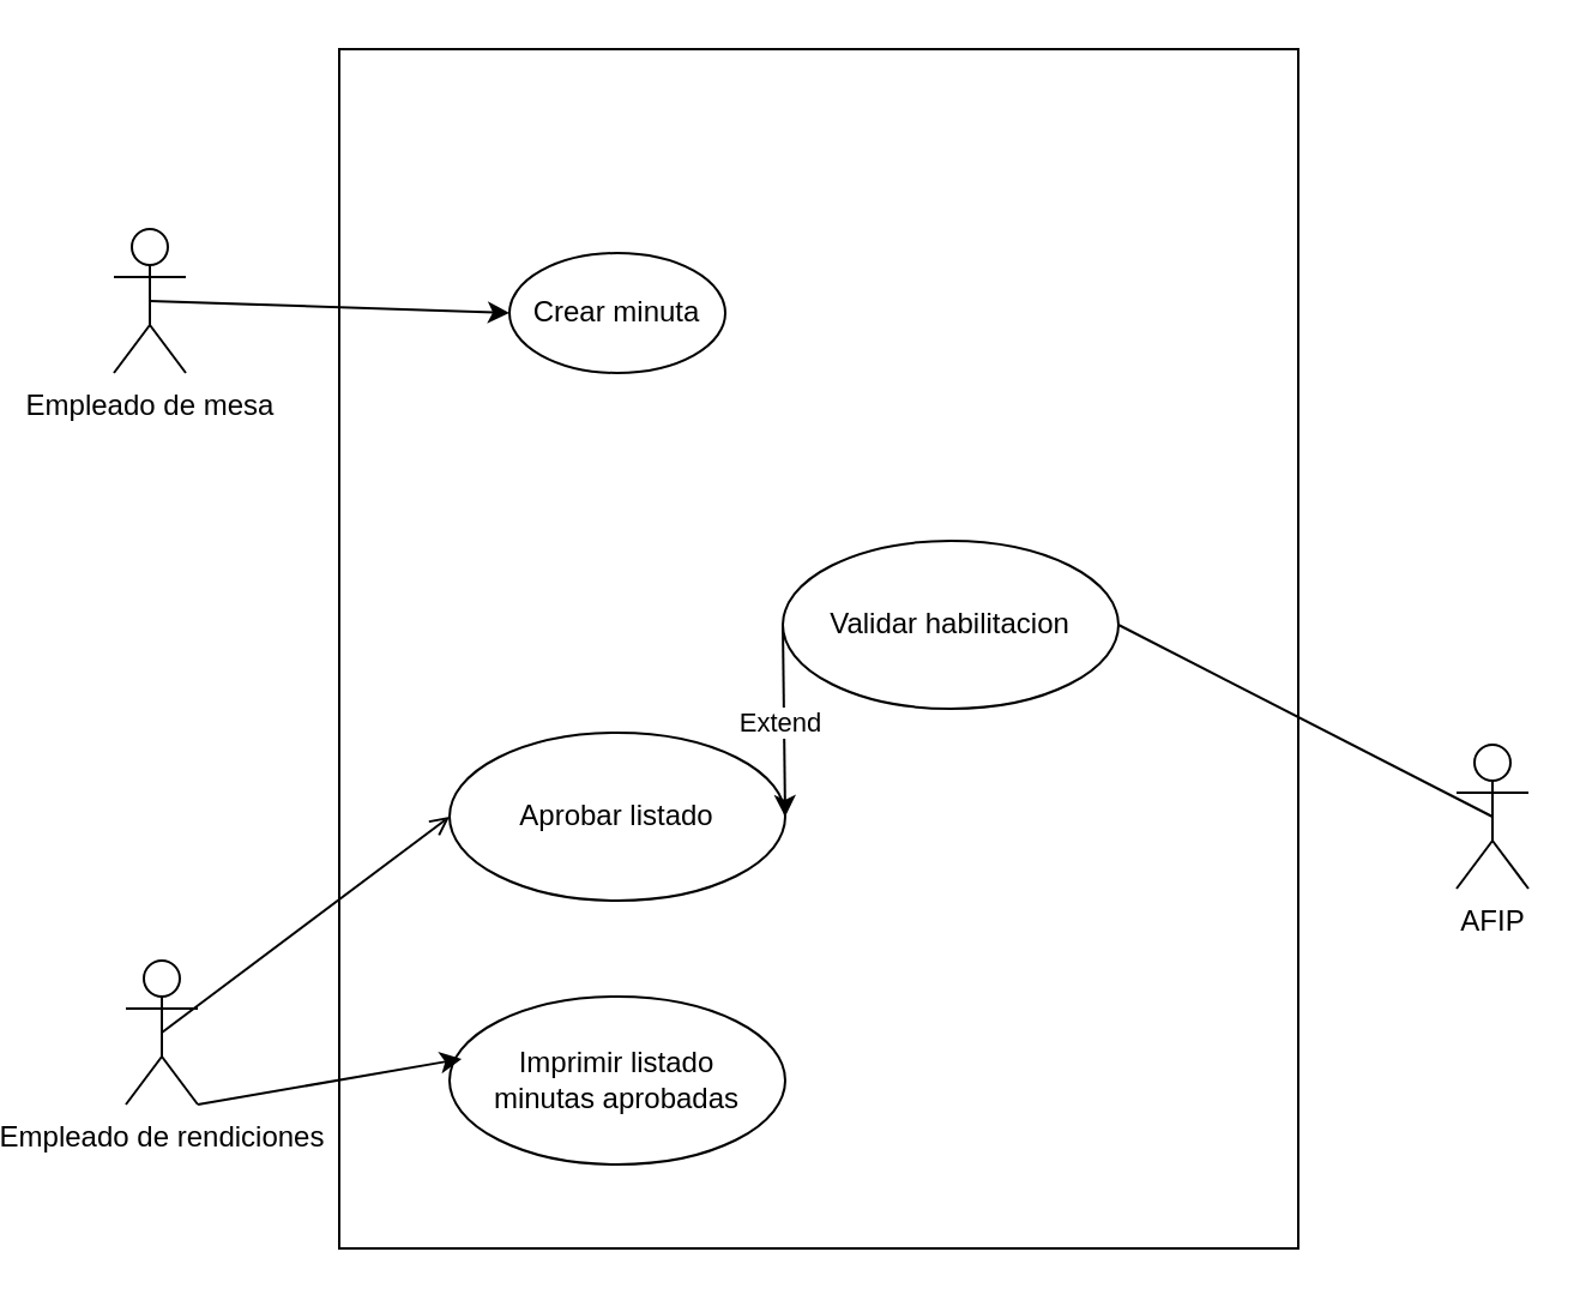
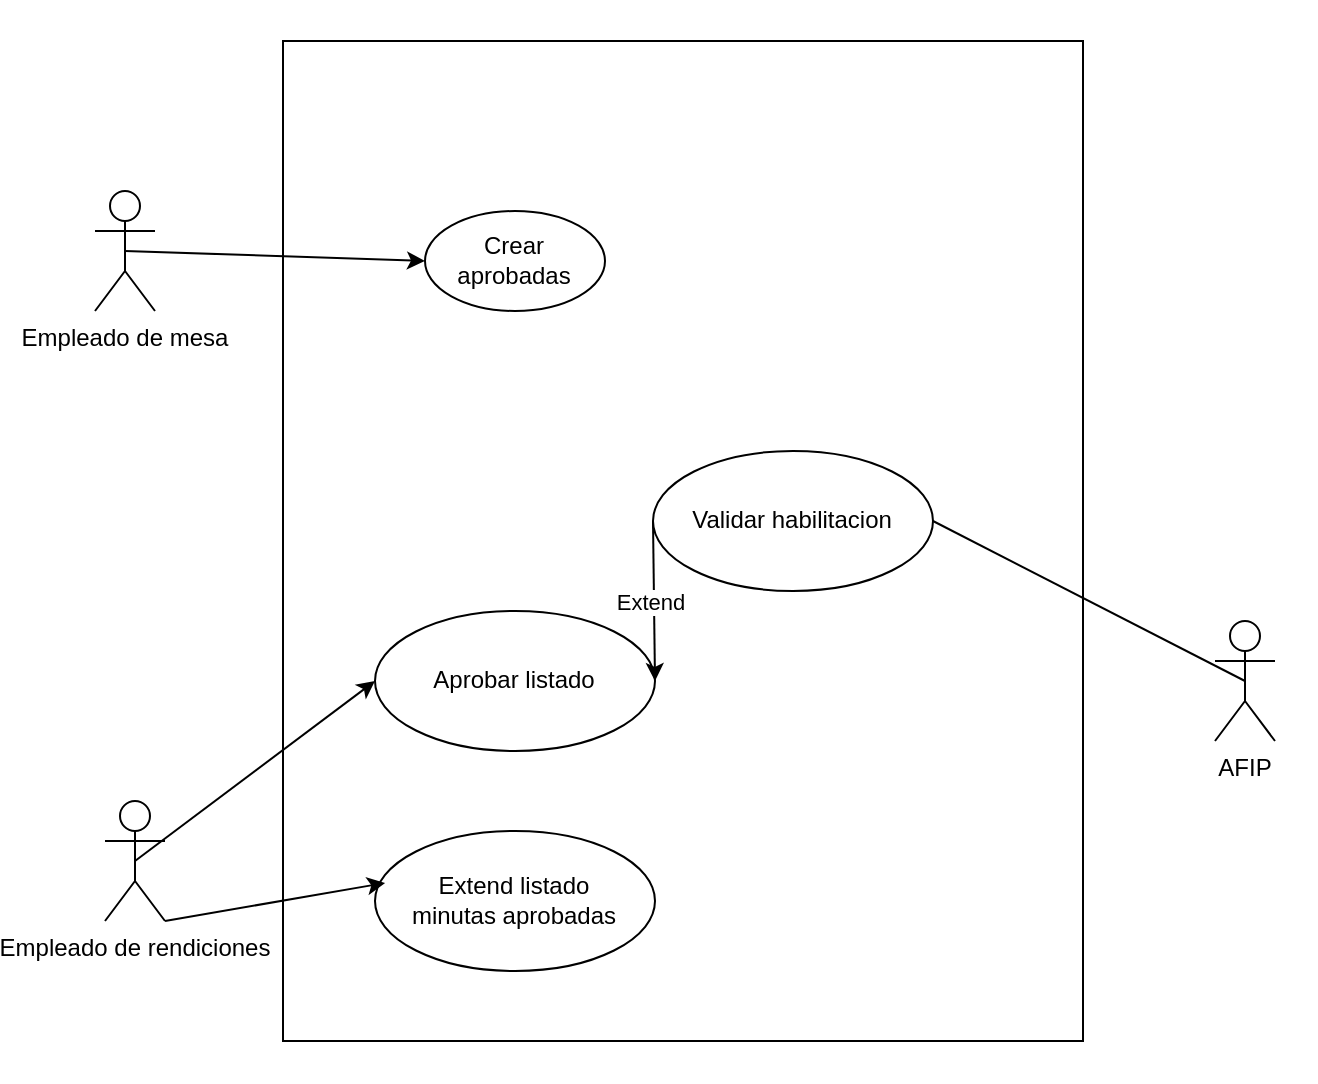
  <mxCell id="0" />
  <mxCell id="1" parent="0" />
  <mxCell id="2" value="" style="rounded=0;whiteSpace=wrap;html=1;movable=0;resizable=0;rotatable=0;deletable=0;editable=0;locked=1;connectable=0;" parent="1" vertex="1"><mxGeometry x="114" y="20" width="400" height="500" as="geometry" /></mxCell>
  <mxCell id="3" style="rounded=0;orthogonalLoop=1;jettySize=auto;html=1;exitX=0.5;exitY=0.5;exitDx=0;exitDy=0;exitPerimeter=0;entryX=0;entryY=0.5;entryDx=0;entryDy=0;" parent="1" source="4" target="12" edge="1"><mxGeometry relative="1" as="geometry"><mxPoint x="180" y="125" as="targetPoint" /></mxGeometry></mxCell>
  <mxCell id="4" value="Empleado de mesa" style="shape=umlActor;verticalLabelPosition=bottom;verticalAlign=top;html=1;" parent="1" vertex="1"><mxGeometry x="20" y="95" width="30" height="60" as="geometry" /></mxCell>
- <mxCell id="5" style="edgeStyle=none;rounded=0;orthogonalLoop=1;jettySize=auto;html=1;exitX=0.5;exitY=0.5;exitDx=0;exitDy=0;exitPerimeter=0;entryX=0;entryY=0.5;entryDx=0;entryDy=0;endArrow=open;" parent="1" source="6" target="8" edge="1"><mxGeometry relative="1" as="geometry" /></mxCell>
+ <mxCell id="5" style="edgeStyle=none;rounded=0;orthogonalLoop=1;jettySize=auto;html=1;exitX=0.5;exitY=0.5;exitDx=0;exitDy=0;exitPerimeter=0;entryX=0;entryY=0.5;entryDx=0;entryDy=0;" parent="1" source="6" target="8" edge="1"><mxGeometry relative="1" as="geometry" /></mxCell>
  <mxCell id="6" value="Empleado de rendiciones" style="shape=umlActor;verticalLabelPosition=bottom;verticalAlign=top;html=1;" parent="1" vertex="1"><mxGeometry x="25" y="400" width="30" height="60" as="geometry" /></mxCell>
  <mxCell id="7" value="AFIP" style="shape=umlActor;verticalLabelPosition=bottom;verticalAlign=top;html=1;" parent="1" vertex="1"><mxGeometry x="580" y="310" width="30" height="60" as="geometry" /></mxCell>
  <mxCell id="8" value="Aprobar listado" style="ellipse;whiteSpace=wrap;html=1;" parent="1" vertex="1"><mxGeometry x="160" y="305" width="140" height="70" as="geometry" /></mxCell>
  <mxCell id="9" style="edgeStyle=none;rounded=0;orthogonalLoop=1;jettySize=auto;html=1;exitX=0;exitY=0.5;exitDx=0;exitDy=0;entryX=1;entryY=0.5;entryDx=0;entryDy=0;" parent="1" source="11" target="8" edge="1"><mxGeometry relative="1" as="geometry" /></mxCell>
  <mxCell id="10" value="Extend" style="edgeLabel;html=1;align=center;verticalAlign=middle;resizable=0;points=[];" parent="9" vertex="1" connectable="0"><mxGeometry x="0.009" y="-2" relative="1" as="geometry"><mxPoint as="offset" /></mxGeometry></mxCell>
  <mxCell id="11" value="Validar habilitacion" style="ellipse;whiteSpace=wrap;html=1;" parent="1" vertex="1"><mxGeometry x="299" y="225" width="140" height="70" as="geometry" /></mxCell>
- <mxCell id="12" value="Crear minuta" style="ellipse;whiteSpace=wrap;html=1;" parent="1" vertex="1"><mxGeometry x="185" y="105" width="90" height="50" as="geometry" /></mxCell>
- <mxCell id="13" value="Imprimir listado&lt;div&gt;minutas aprobadas&lt;/div&gt;" style="ellipse;whiteSpace=wrap;html=1;" parent="1" vertex="1"><mxGeometry x="160" y="415" width="140" height="70" as="geometry" /></mxCell>
+ <mxCell id="12" value="Crear aprobadas" style="ellipse;whiteSpace=wrap;html=1;" parent="1" vertex="1"><mxGeometry x="185" y="105" width="90" height="50" as="geometry" /></mxCell>
+ <mxCell id="13" value="Extend listado&lt;div&gt;minutas aprobadas&lt;/div&gt;" style="ellipse;whiteSpace=wrap;html=1;" parent="1" vertex="1"><mxGeometry x="160" y="415" width="140" height="70" as="geometry" /></mxCell>
  <mxCell id="14" style="edgeStyle=none;rounded=0;orthogonalLoop=1;jettySize=auto;html=1;exitX=1;exitY=1;exitDx=0;exitDy=0;exitPerimeter=0;entryX=0.036;entryY=0.371;entryDx=0;entryDy=0;entryPerimeter=0;" parent="1" source="6" target="13" edge="1"><mxGeometry relative="1" as="geometry" /></mxCell>
  <mxCell id="15" value="" style="endArrow=none;html=1;rounded=0;exitX=0.5;exitY=0.5;exitDx=0;exitDy=0;exitPerimeter=0;entryX=1;entryY=0.5;entryDx=0;entryDy=0;" parent="1" source="7" target="11" edge="1"><mxGeometry width="50" height="50" relative="1" as="geometry"><mxPoint x="260" y="235" as="sourcePoint" /><mxPoint x="310" y="185" as="targetPoint" /></mxGeometry></mxCell>
